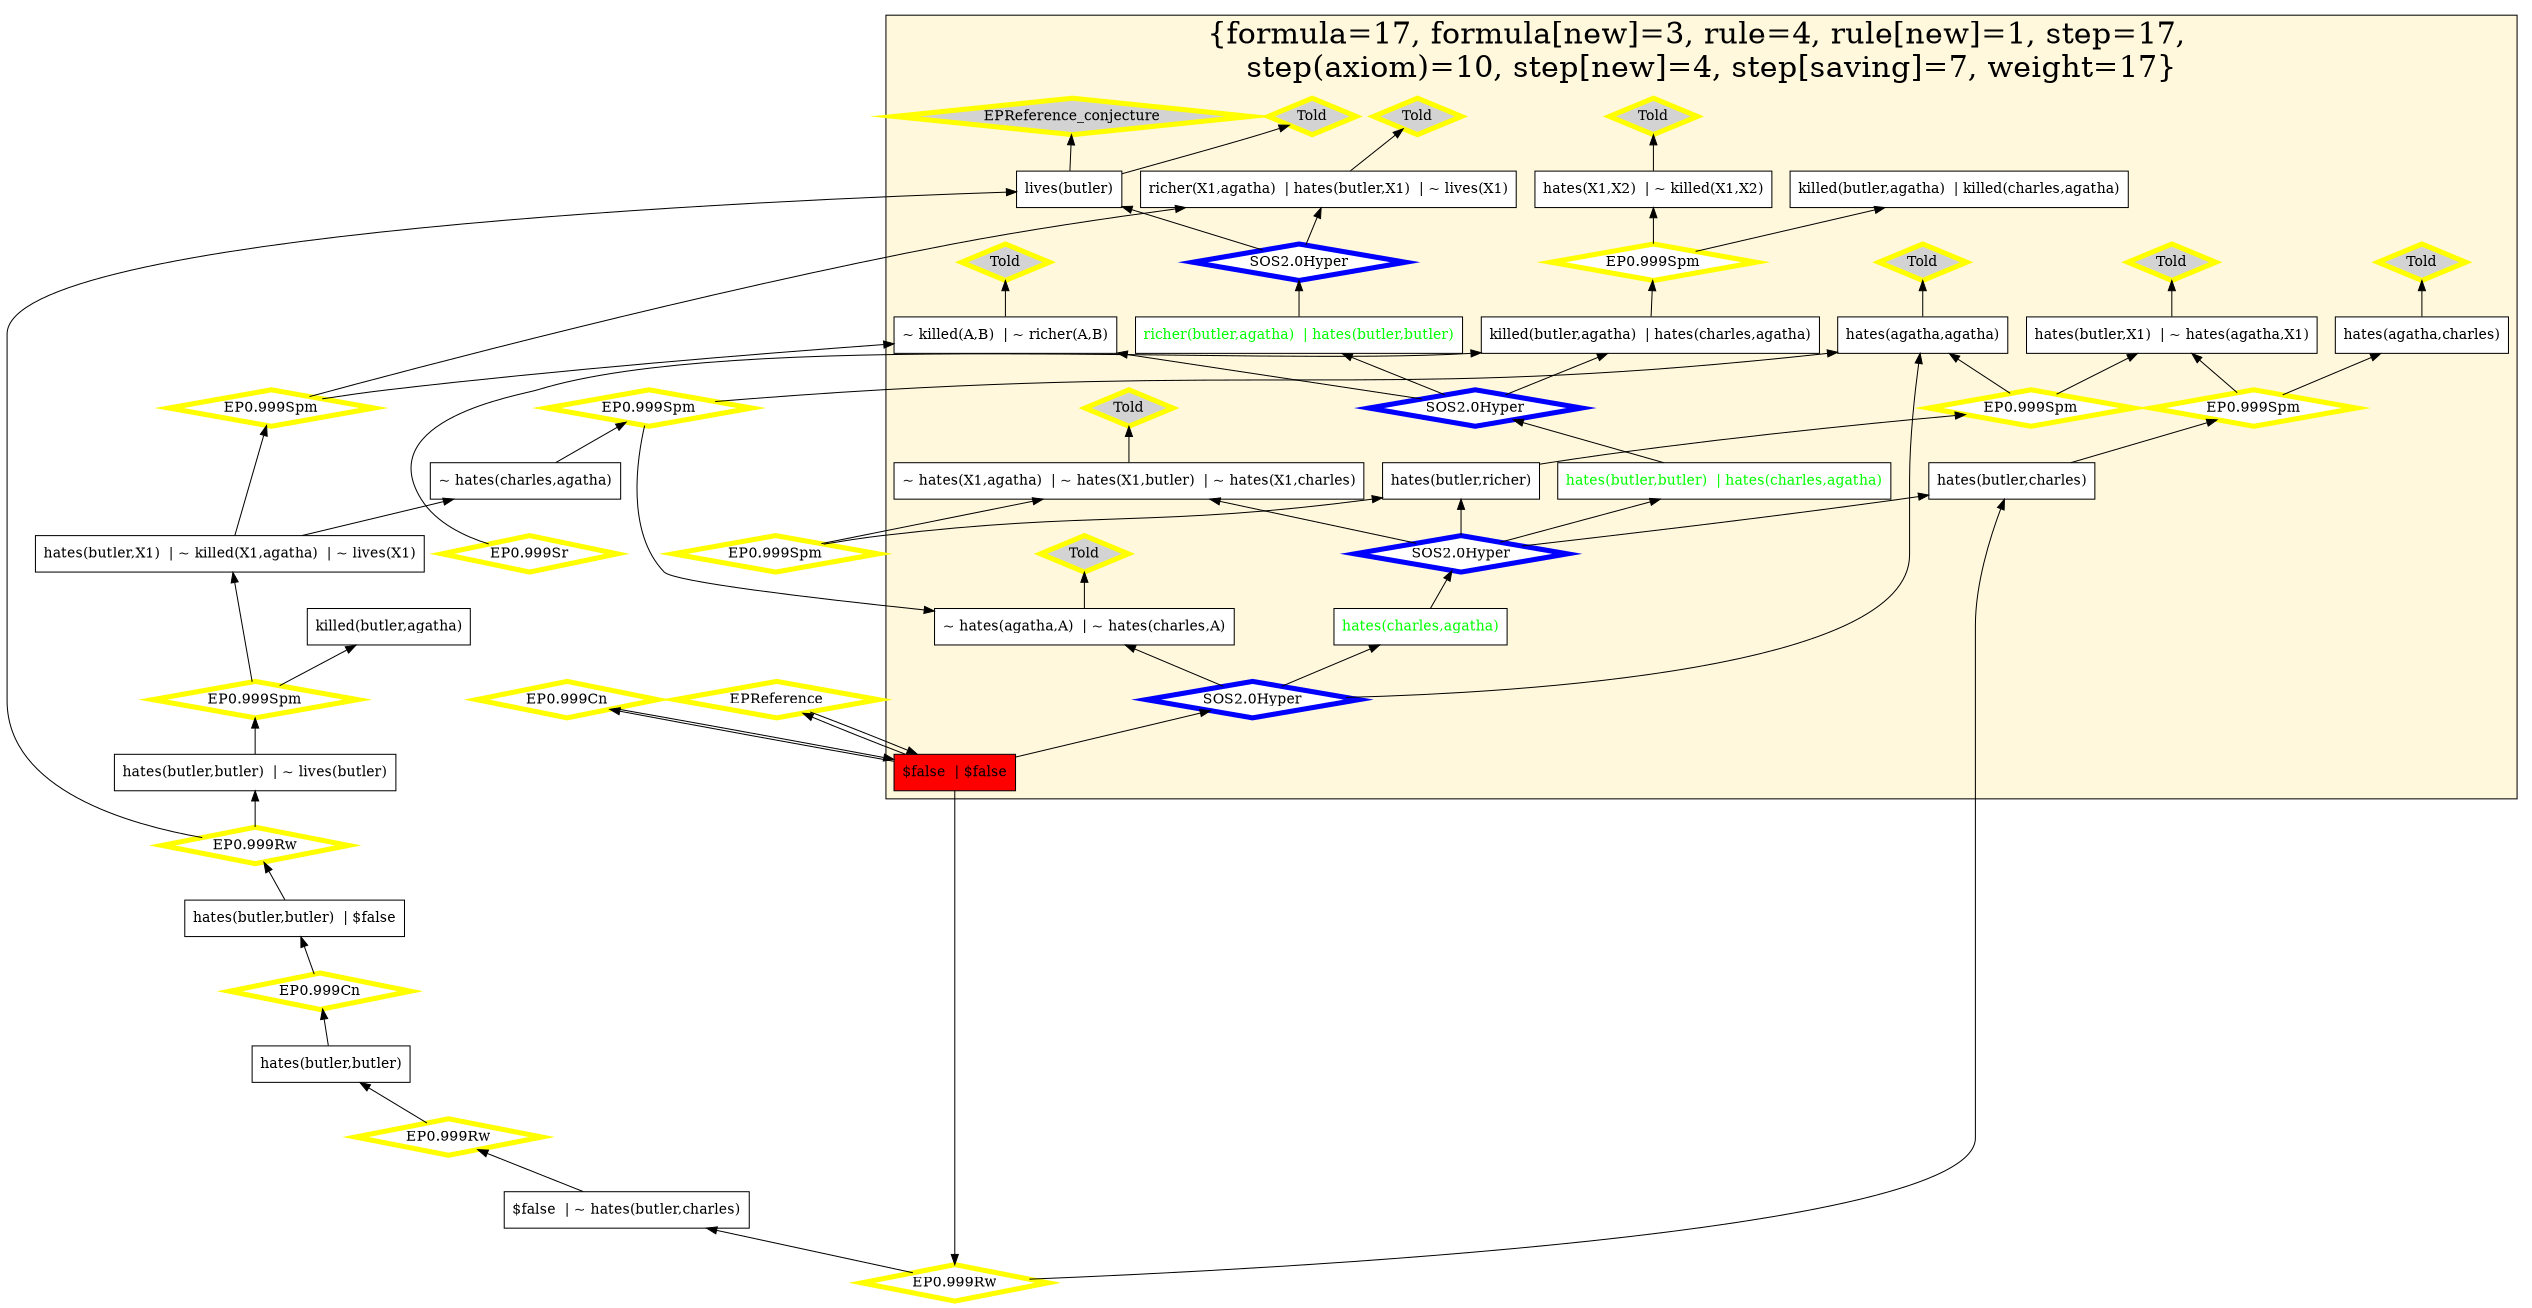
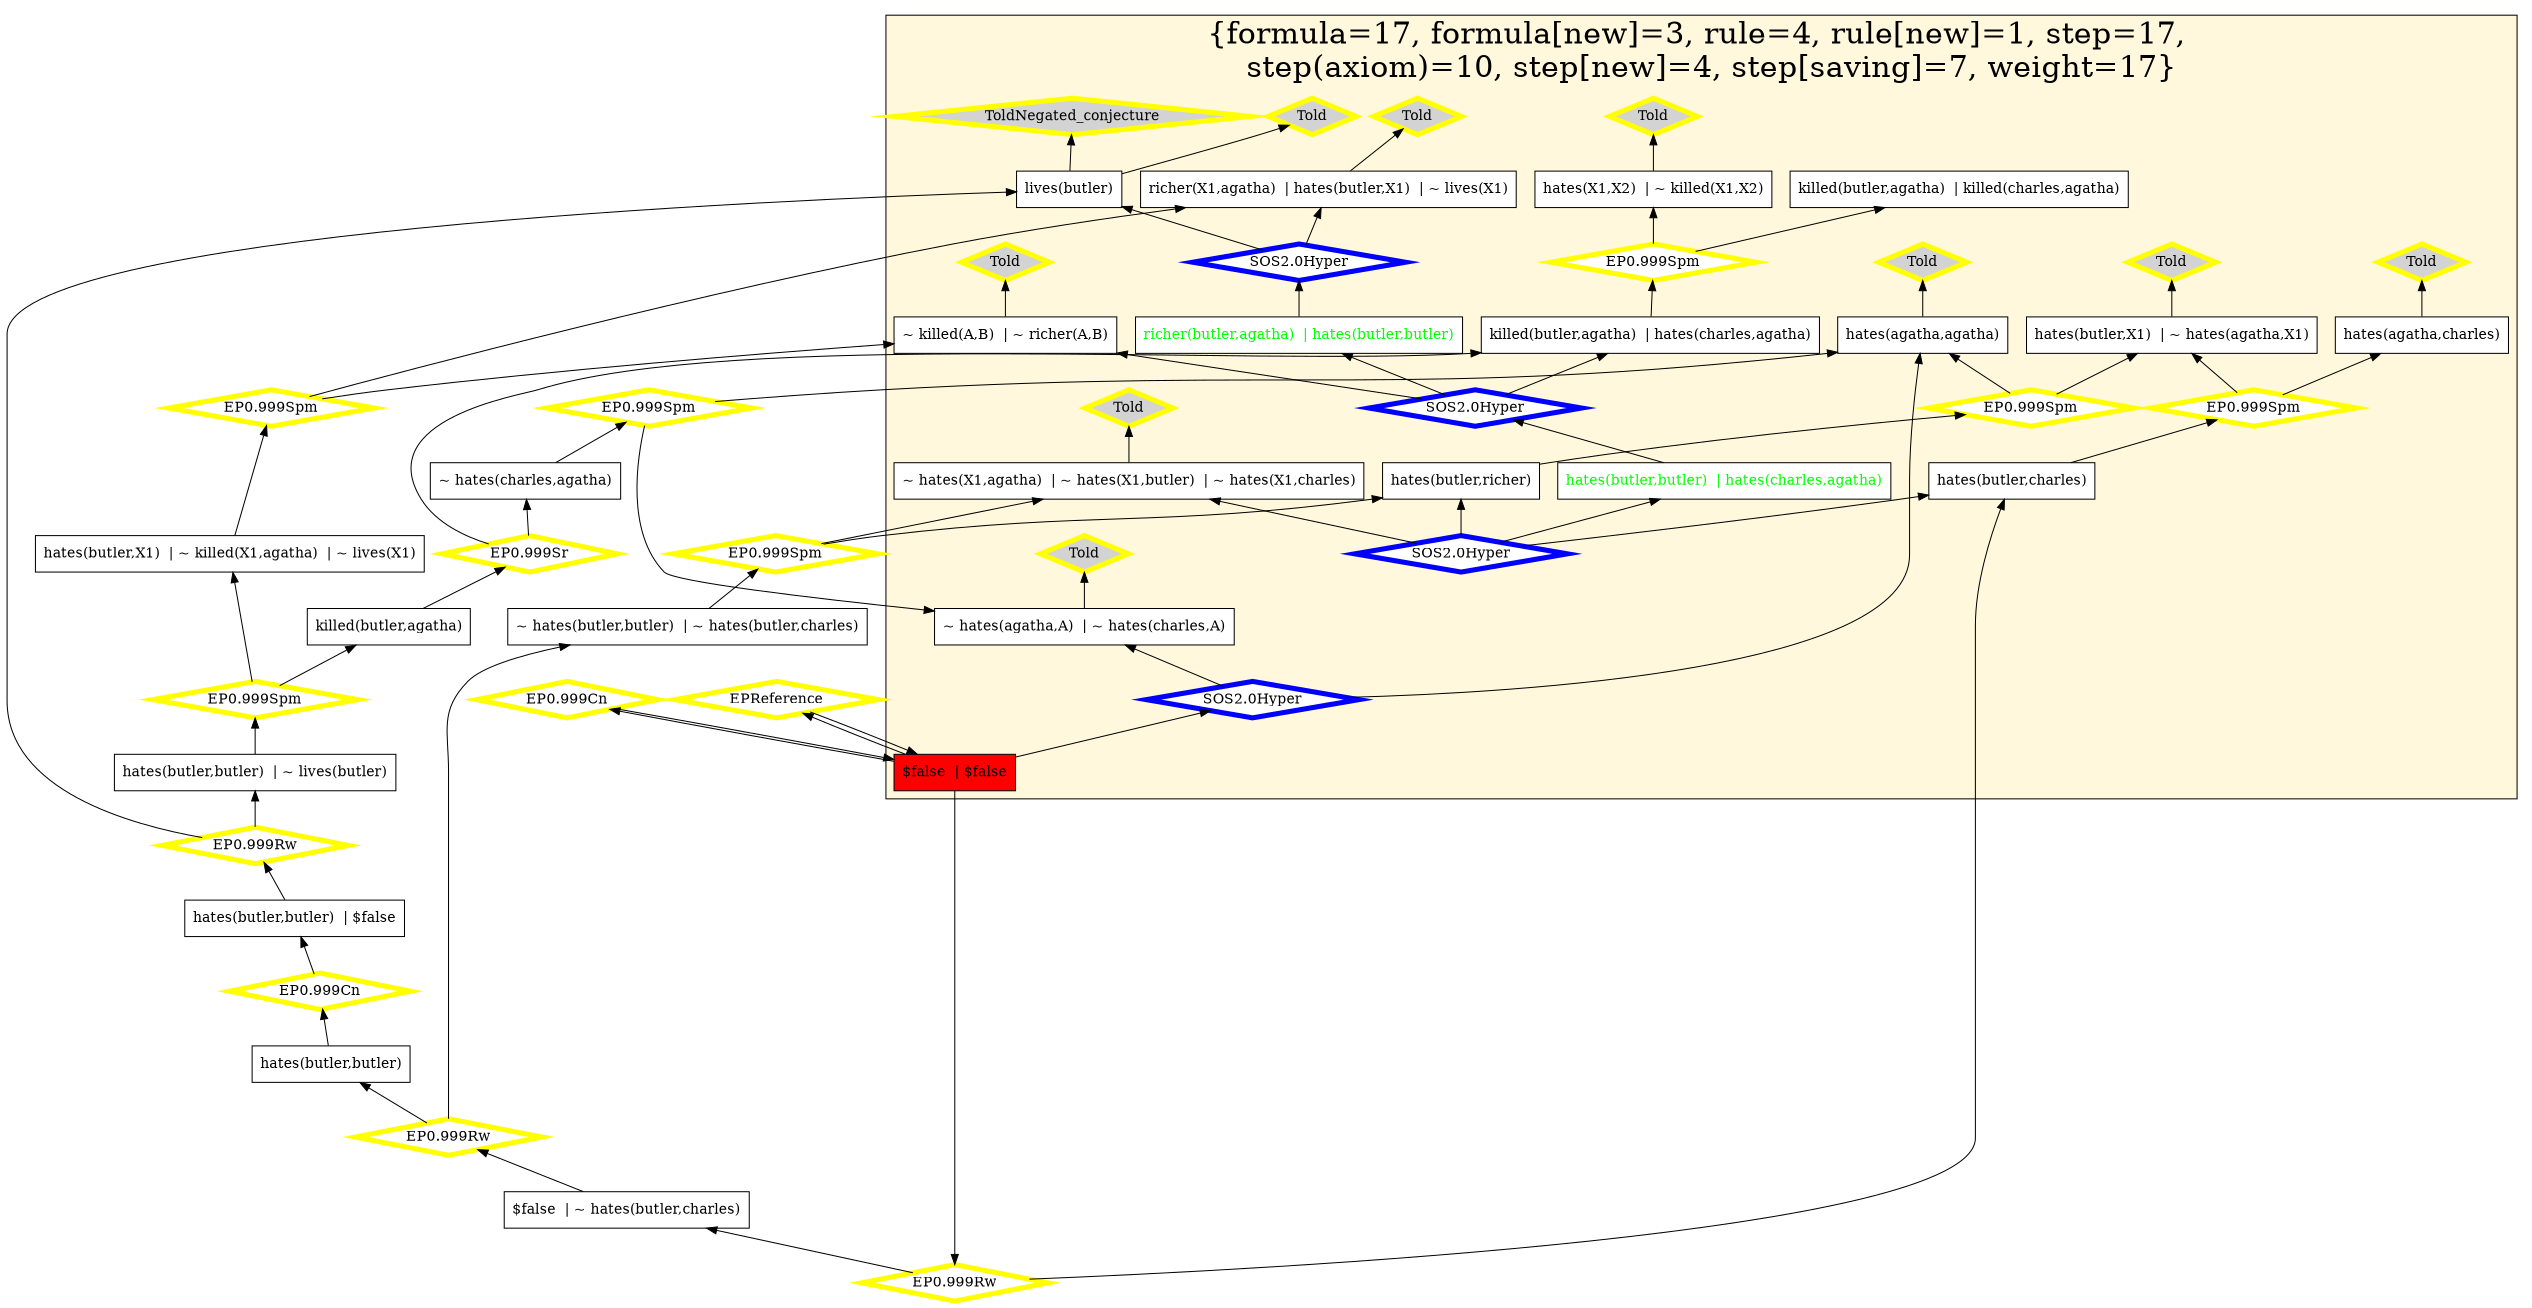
  digraph {
    rankdir=BT
    node [color=black fillcolor=white shape=diamond style=filled penwidth=5]
    n1 [label="~ hates(agatha,A)  | ~ hates(charles,A)" shape=box penwidth=""]
    n2 [label="hates(butler,richer)" shape=box penwidth=""]
    n3 [label="~ killed(A,B)  | ~ richer(A,B)" shape=box penwidth=""]
    n4 [label="hates(butler,charles)" shape=box penwidth=""]
    n5 [fontcolor=green label="richer(butler,agatha)  | hates(butler,butler)" shape=box penwidth=""]
    n6 [fillcolor=red label="$false  | $false" shape=box penwidth=""]
    n7 [label="killed(butler,agatha)  | hates(charles,agatha)" shape=box penwidth=""]
    n8 [label="lives(butler)" shape=box penwidth=""]
    n9 [label="hates(butler,X1)  | ~ hates(agatha,X1)" shape=box penwidth=""]
    n10 [label="hates(agatha,charles)" shape=box penwidth=""]
    n11 [label="hates(X1,X2)  | ~ killed(X1,X2)" shape=box penwidth=""]
    n12 [fontcolor=green label="hates(butler,butler)  | hates(charles,agatha)" shape=box penwidth=""]
    n13 [label="~ hates(X1,agatha)  | ~ hates(X1,butler)  | ~ hates(X1,charles)" shape=box penwidth=""]
-   n14 [fontcolor=green label="hates(charles,agatha)" shape=box penwidth=""]
    n15 [label="hates(agatha,agatha)" shape=box penwidth=""]
    n16 [label="richer(X1,agatha)  | hates(butler,X1)  | ~ lives(X1)" shape=box penwidth=""]
    n17 [label="killed(butler,agatha)  | killed(charles,agatha)" shape=box penwidth=""]
    n18 [color=yellow fillcolor=lightgrey label=Told]
    n19 [color=blue label="SOS2.0Hyper"]
    n20 [color=yellow label="EP0.999Spm"]
-   n21 [color=yellow fillcolor=lightgrey label=EPReference_conjecture]
+   n21 [color=yellow fillcolor=lightgrey label=ToldNegated_conjecture]
    n22 [color=yellow fillcolor=lightgrey label=Told]
    n23 [color=yellow fillcolor=lightgrey label=Told]
    n24 [color=yellow fillcolor=lightgrey label=Told]
    n25 [color=yellow fillcolor=lightgrey label=Told]
    n26 [color=yellow fillcolor=lightgrey label=Told]
    n27 [color=blue label="SOS2.0Hyper"]
    n28 [color=yellow fillcolor=lightgrey label=Told]
    n29 [color=yellow label="EP0.999Spm"]
    n30 [color=blue label="SOS2.0Hyper"]
    n31 [color=blue label="SOS2.0Hyper"]
    n32 [color=yellow label="EP0.999Spm"]
    n33 [color=yellow fillcolor=lightgrey label=Told]
    n34 [color=yellow fillcolor=lightgrey label=Told]
    n35 [color=yellow label="EP0.999Cn"]
    n36 [color=yellow label="EP0.999Rw"]
    n37 [color=yellow label=EPReference]
    n38 [label="~ hates(charles,agatha)" shape=box penwidth=""]
    n39 [color=yellow label="EP0.999Spm"]
    n40 [label="hates(butler,butler)" shape=box penwidth=""]
    n41 [color=yellow label="EP0.999Cn"]
    n42 [label="hates(butler,butler)  | $false" shape=box penwidth=""]
+   n43 [label="~ hates(butler,butler)  | ~ hates(butler,charles)" shape=box penwidth=""]
    n44 [color=yellow label="EP0.999Spm"]
    n45 [label="$false  | ~ hates(butler,charles)" shape=box penwidth=""]
    n46 [label="hates(butler,butler)  | ~ lives(butler)" shape=box penwidth=""]
    n47 [color=yellow label="EP0.999Spm"]
    n48 [label="hates(butler,X1)  | ~ killed(X1,agatha)  | ~ lives(X1)" shape=box penwidth=""]
    n49 [label="killed(butler,agatha)" shape=box penwidth=""]
    n50 [color=yellow label="EP0.999Spm"]
    n51 [color=yellow label="EP0.999Rw"]
    n52 [color=yellow label="EP0.999Rw"]
    n53 [color=yellow label="EP0.999Sr"]
    subgraph cluster_1 {
      fillcolor=cornsilk
      fontsize=30
      label="{formula=17, formula[new]=3, rule=4, rule[new]=1, step=17, \n  step(axiom)=10, step[new]=4, step[saving]=7, weight=17}"
      labelloc=b
      style=filled
      n1
      n2
      n3
      n4
      n5
      n6
      n7
      n8
      n9
      n10
      n11
      n12
      n13
-     n14
      n15
      n16
      n17
      n18
      n19
      n20
      n21
      n22
      n23
      n24
      n25
      n26
      n27
      n28
      n29
      n30
      n31
      n32
      n33
      n34
    }
    n1 -> n33
    n2 -> n20
    n3 -> n26
    n4 -> n29
    n5 -> n30
    n6 -> n19
    n6 -> n35
    n6 -> n36
    n6 -> n37
    n7 -> n32
    n8 -> n21
    n8 -> n23
    n9 -> n34
    n10 -> n25
    n11 -> n22
    n12 -> n31
    n13 -> n24
-   n14 -> n27
    n15 -> n18
    n16 -> n28
    n19 -> n1
-   n19 -> n14
    n19 -> n15
    n20 -> n9
    n20 -> n15
    n27 -> n2
    n27 -> n4
    n27 -> n12
    n27 -> n13
    n29 -> n9
    n29 -> n10
    n30 -> n8
    n30 -> n16
    n31 -> n3
    n31 -> n5
    n31 -> n7
    n32 -> n11
    n32 -> n17
    n35 -> n6
    n36 -> n4
    n36 -> n45
    n37 -> n6
    n38 -> n39
    n39 -> n1
    n39 -> n15
    n40 -> n41
    n41 -> n42
    n42 -> n52
+   n43 -> n44
    n44 -> n2
    n44 -> n13
    n45 -> n51
    n46 -> n47
    n47 -> n48
    n47 -> n49
    n48 -> n50
+   n49 -> n53
    n50 -> n3
    n50 -> n16
    n51 -> n40
+   n51 -> n43
    n52 -> n8
    n52 -> n46
    n53 -> n7
-   n48 -> n38
+   n53 -> n38
  }
